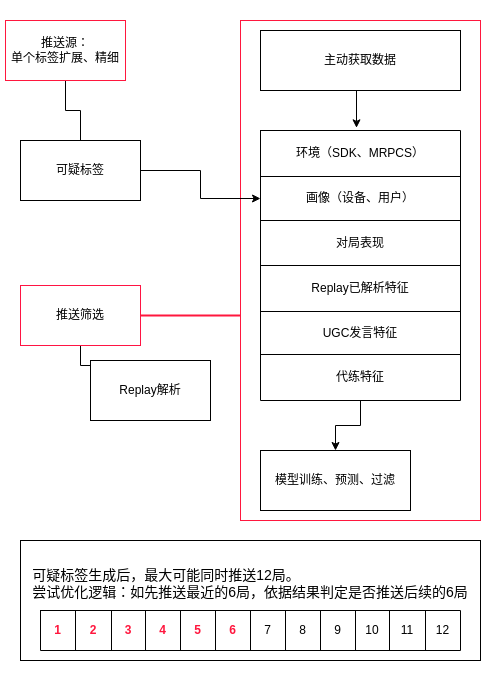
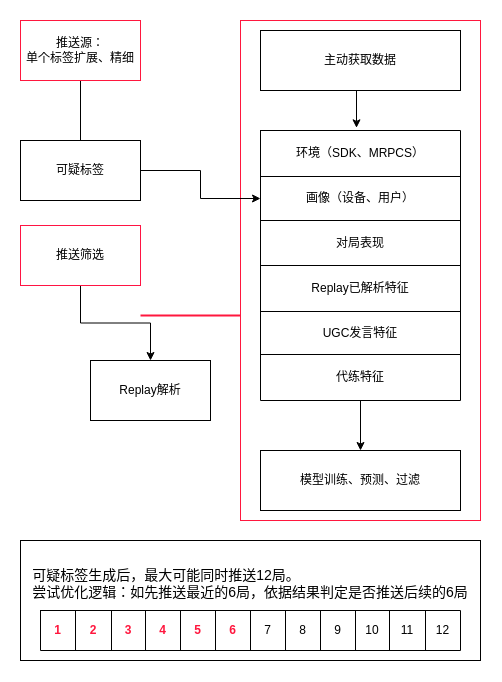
  <mxCell id="0" />
  <mxCell id="1" parent="0" />
  <mxCell id="2" value="&lt;div style=&quot;text-align: left; font-size: 14px;&quot;&gt;&lt;span style=&quot;background-color: initial; font-size: 14px;&quot;&gt;可疑标签生成后，最大可能同时推送12局。&lt;/span&gt;&lt;/div&gt;&lt;span style=&quot;font-size: 14px;&quot;&gt;尝试优化逻辑：如先推送最近的6局，依据结果判定是否推送后续的6局&lt;br&gt;&lt;br&gt;&lt;br&gt;&lt;/span&gt;" style="rounded=0;whiteSpace=wrap;html=1;strokeColor=#000000;fontSize=14;" vertex="1" parent="1"><mxGeometry x="20" y="540" width="460" height="120" as="geometry" /></mxCell>
  <mxCell id="3" value="" style="rounded=0;whiteSpace=wrap;html=1;strokeColor=#FF173E;" vertex="1" parent="1"><mxGeometry x="240" y="20" width="240" height="500" as="geometry" /></mxCell>
  <mxCell id="4" style="edgeStyle=orthogonalEdgeStyle;rounded=0;orthogonalLoop=1;jettySize=auto;html=1;" edge="1" parent="1" source="5" target="13"><mxGeometry relative="1" as="geometry" /></mxCell>
  <mxCell id="5" value="可疑标签" style="rounded=0;whiteSpace=wrap;html=1;" vertex="1" parent="1"><mxGeometry x="20" y="140" width="120" height="60" as="geometry" /></mxCell>
  <mxCell id="6" value="" style="edgeStyle=orthogonalEdgeStyle;rounded=0;orthogonalLoop=1;jettySize=auto;html=1;" edge="1" parent="1" source="7" target="26"><mxGeometry relative="1" as="geometry" /></mxCell>
- <mxCell id="7" value="推送筛选" style="rounded=0;whiteSpace=wrap;html=1;strokeColor=#FF1443;" vertex="1" parent="1"><mxGeometry x="20" y="285" width="120" height="60" as="geometry" /></mxCell>
+ <mxCell id="7" value="推送筛选" style="rounded=0;whiteSpace=wrap;html=1;strokeColor=#FF1443;" vertex="1" parent="1"><mxGeometry x="20" y="225" width="120" height="60" as="geometry" /></mxCell>
  <mxCell id="8" value="" style="edgeStyle=orthogonalEdgeStyle;rounded=0;orthogonalLoop=1;jettySize=auto;html=1;" edge="1" parent="1" source="9" target="27"><mxGeometry relative="1" as="geometry" /></mxCell>
  <mxCell id="9" value="" style="shape=table;html=1;whiteSpace=wrap;startSize=0;container=1;collapsible=0;childLayout=tableLayout;" vertex="1" parent="1"><mxGeometry x="260" y="130" width="200" height="270" as="geometry" /></mxCell>
  <mxCell id="10" style="shape=tableRow;horizontal=0;startSize=0;swimlaneHead=0;swimlaneBody=0;top=0;left=0;bottom=0;right=0;collapsible=0;dropTarget=0;fillColor=none;points=[[0,0.5],[1,0.5]];portConstraint=eastwest;" vertex="1" parent="9"><mxGeometry width="200" height="46" as="geometry" /></mxCell>
  <mxCell id="11" value="环境（SDK、MRPCS）" style="shape=partialRectangle;html=1;whiteSpace=wrap;connectable=0;fillColor=none;top=0;left=0;bottom=0;right=0;overflow=hidden;" vertex="1" parent="10"><mxGeometry width="200" height="46" as="geometry"><mxRectangle width="200" height="46" as="alternateBounds" /></mxGeometry></mxCell>
  <mxCell id="12" style="shape=tableRow;horizontal=0;startSize=0;swimlaneHead=0;swimlaneBody=0;top=0;left=0;bottom=0;right=0;collapsible=0;dropTarget=0;fillColor=none;points=[[0,0.5],[1,0.5]];portConstraint=eastwest;" vertex="1" parent="9"><mxGeometry y="46" width="200" height="44" as="geometry" /></mxCell>
  <mxCell id="13" value="画像（设备、用户）" style="shape=partialRectangle;html=1;whiteSpace=wrap;connectable=0;fillColor=none;top=0;left=0;bottom=0;right=0;overflow=hidden;" vertex="1" parent="12"><mxGeometry width="200" height="44" as="geometry"><mxRectangle width="200" height="44" as="alternateBounds" /></mxGeometry></mxCell>
  <mxCell id="14" style="shape=tableRow;horizontal=0;startSize=0;swimlaneHead=0;swimlaneBody=0;top=0;left=0;bottom=0;right=0;collapsible=0;dropTarget=0;fillColor=none;points=[[0,0.5],[1,0.5]];portConstraint=eastwest;" vertex="1" parent="9"><mxGeometry y="90" width="200" height="45" as="geometry" /></mxCell>
  <mxCell id="15" value="对局表现" style="shape=partialRectangle;html=1;whiteSpace=wrap;connectable=0;fillColor=none;top=0;left=0;bottom=0;right=0;overflow=hidden;" vertex="1" parent="14"><mxGeometry width="200" height="45" as="geometry"><mxRectangle width="200" height="45" as="alternateBounds" /></mxGeometry></mxCell>
  <mxCell id="16" value="" style="shape=tableRow;horizontal=0;startSize=0;swimlaneHead=0;swimlaneBody=0;top=0;left=0;bottom=0;right=0;collapsible=0;dropTarget=0;fillColor=none;points=[[0,0.5],[1,0.5]];portConstraint=eastwest;" vertex="1" parent="9"><mxGeometry y="135" width="200" height="46" as="geometry" /></mxCell>
  <mxCell id="17" value="Replay已解析特征" style="shape=partialRectangle;html=1;whiteSpace=wrap;connectable=0;fillColor=none;top=0;left=0;bottom=0;right=0;overflow=hidden;" vertex="1" parent="16"><mxGeometry width="200" height="46" as="geometry"><mxRectangle width="200" height="46" as="alternateBounds" /></mxGeometry></mxCell>
  <mxCell id="18" value="" style="shape=tableRow;horizontal=0;startSize=0;swimlaneHead=0;swimlaneBody=0;top=0;left=0;bottom=0;right=0;collapsible=0;dropTarget=0;fillColor=none;points=[[0,0.5],[1,0.5]];portConstraint=eastwest;" vertex="1" parent="9"><mxGeometry y="181" width="200" height="43" as="geometry" /></mxCell>
  <mxCell id="19" value="UGC发言特征" style="shape=partialRectangle;html=1;whiteSpace=wrap;connectable=0;fillColor=none;top=0;left=0;bottom=0;right=0;overflow=hidden;" vertex="1" parent="18"><mxGeometry width="200" height="43" as="geometry"><mxRectangle width="200" height="43" as="alternateBounds" /></mxGeometry></mxCell>
  <mxCell id="20" value="" style="shape=tableRow;horizontal=0;startSize=0;swimlaneHead=0;swimlaneBody=0;top=0;left=0;bottom=0;right=0;collapsible=0;dropTarget=0;fillColor=none;points=[[0,0.5],[1,0.5]];portConstraint=eastwest;" vertex="1" parent="9"><mxGeometry y="224" width="200" height="46" as="geometry" /></mxCell>
  <mxCell id="21" value="代练特征" style="shape=partialRectangle;html=1;whiteSpace=wrap;connectable=0;fillColor=none;top=0;left=0;bottom=0;right=0;overflow=hidden;" vertex="1" parent="20"><mxGeometry width="200" height="46" as="geometry"><mxRectangle width="200" height="46" as="alternateBounds" /></mxGeometry></mxCell>
  <mxCell id="22" style="edgeStyle=orthogonalEdgeStyle;rounded=0;orthogonalLoop=1;jettySize=auto;html=1;exitX=0.5;exitY=1;exitDx=0;exitDy=0;entryX=0.5;entryY=0;entryDx=0;entryDy=0;endArrow=none;" edge="1" parent="1" source="23" target="5"><mxGeometry relative="1" as="geometry" /></mxCell>
- <mxCell id="23" value="推送源：&lt;br&gt;单个标签扩展、精细" style="rounded=0;whiteSpace=wrap;html=1;strokeColor=#FF173E;" vertex="1" parent="1"><mxGeometry x="5" y="20" width="120" height="60" as="geometry" /></mxCell>
+ <mxCell id="23" value="推送源：&lt;br&gt;单个标签扩展、精细" style="rounded=0;whiteSpace=wrap;html=1;strokeColor=#FF173E;" vertex="1" parent="1"><mxGeometry x="20" y="20" width="120" height="60" as="geometry" /></mxCell>
  <mxCell id="24" style="edgeStyle=orthogonalEdgeStyle;rounded=0;orthogonalLoop=1;jettySize=auto;html=1;exitX=0.5;exitY=1;exitDx=0;exitDy=0;entryX=0.48;entryY=-0.058;entryDx=0;entryDy=0;entryPerimeter=0;" edge="1" parent="1" source="25" target="10"><mxGeometry relative="1" as="geometry" /></mxCell>
  <mxCell id="25" value="主动获取数据" style="rounded=0;whiteSpace=wrap;html=1;" vertex="1" parent="1"><mxGeometry x="260" y="30" width="200" height="60" as="geometry" /></mxCell>
  <mxCell id="26" value="Replay解析" style="rounded=0;whiteSpace=wrap;html=1;" vertex="1" parent="1"><mxGeometry x="90" y="360" width="120" height="60" as="geometry" /></mxCell>
- <mxCell id="27" value="模型训练、预测、过滤" style="whiteSpace=wrap;html=1;startSize=0;" vertex="1" parent="1"><mxGeometry x="260" y="450" width="150" height="60" as="geometry" /></mxCell>
+ <mxCell id="27" value="模型训练、预测、过滤" style="whiteSpace=wrap;html=1;startSize=0;" vertex="1" parent="1"><mxGeometry x="260" y="450" width="200" height="60" as="geometry" /></mxCell>
  <mxCell id="28" value="" style="line;strokeWidth=2;html=1;strokeColor=#FF173E;" vertex="1" parent="1"><mxGeometry x="140" y="310" width="100" height="10" as="geometry" /></mxCell>
  <mxCell id="29" value="" style="shape=table;html=1;whiteSpace=wrap;startSize=0;container=1;collapsible=0;childLayout=tableLayout;strokeColor=#000000;" vertex="1" parent="1"><mxGeometry x="40" y="610" width="420" height="40" as="geometry" /></mxCell>
  <mxCell id="30" value="" style="shape=tableRow;horizontal=0;startSize=0;swimlaneHead=0;swimlaneBody=0;top=0;left=0;bottom=0;right=0;collapsible=0;dropTarget=0;fillColor=none;points=[[0,0.5],[1,0.5]];portConstraint=eastwest;strokeColor=#FF173E;" vertex="1" parent="29"><mxGeometry width="420" height="40" as="geometry" /></mxCell>
  <mxCell id="31" value="1" style="shape=partialRectangle;html=1;whiteSpace=wrap;connectable=0;fillColor=none;top=0;left=0;bottom=0;right=0;overflow=hidden;strokeColor=#FF173E;fontColor=#FF173E;fontStyle=1" vertex="1" parent="30"><mxGeometry width="35" height="40" as="geometry"><mxRectangle width="35" height="40" as="alternateBounds" /></mxGeometry></mxCell>
  <mxCell id="32" value="2" style="shape=partialRectangle;html=1;whiteSpace=wrap;connectable=0;fillColor=none;top=0;left=0;bottom=0;right=0;overflow=hidden;strokeColor=#FF173E;fontColor=#FF173E;fontStyle=1" vertex="1" parent="30"><mxGeometry x="35" width="36" height="40" as="geometry"><mxRectangle width="36" height="40" as="alternateBounds" /></mxGeometry></mxCell>
  <mxCell id="33" value="3" style="shape=partialRectangle;html=1;whiteSpace=wrap;connectable=0;fillColor=none;top=0;left=0;bottom=0;right=0;overflow=hidden;strokeColor=#FF173E;fontColor=#FF173E;fontStyle=1" vertex="1" parent="30"><mxGeometry x="71" width="34" height="40" as="geometry"><mxRectangle width="34" height="40" as="alternateBounds" /></mxGeometry></mxCell>
  <mxCell id="34" value="4" style="shape=partialRectangle;html=1;whiteSpace=wrap;connectable=0;fillColor=none;top=0;left=0;bottom=0;right=0;overflow=hidden;strokeColor=#FF173E;fontColor=#FF173E;fontStyle=1" vertex="1" parent="30"><mxGeometry x="105" width="35" height="40" as="geometry"><mxRectangle width="35" height="40" as="alternateBounds" /></mxGeometry></mxCell>
  <mxCell id="35" value="5" style="shape=partialRectangle;html=1;whiteSpace=wrap;connectable=0;fillColor=none;top=0;left=0;bottom=0;right=0;overflow=hidden;strokeColor=#FF173E;fontColor=#FF173E;fontStyle=1" vertex="1" parent="30"><mxGeometry x="140" width="35" height="40" as="geometry"><mxRectangle width="35" height="40" as="alternateBounds" /></mxGeometry></mxCell>
  <mxCell id="36" value="6" style="shape=partialRectangle;html=1;whiteSpace=wrap;connectable=0;fillColor=none;top=0;left=0;bottom=0;right=0;overflow=hidden;strokeColor=#FF173E;fontColor=#FF173E;fontStyle=1" vertex="1" parent="30"><mxGeometry x="175" width="35" height="40" as="geometry"><mxRectangle width="35" height="40" as="alternateBounds" /></mxGeometry></mxCell>
  <mxCell id="37" value="7" style="shape=partialRectangle;html=1;whiteSpace=wrap;connectable=0;fillColor=none;top=0;left=0;bottom=0;right=0;overflow=hidden;strokeColor=#FF173E;" vertex="1" parent="30"><mxGeometry x="210" width="35" height="40" as="geometry"><mxRectangle width="35" height="40" as="alternateBounds" /></mxGeometry></mxCell>
  <mxCell id="38" value="8" style="shape=partialRectangle;html=1;whiteSpace=wrap;connectable=0;fillColor=none;top=0;left=0;bottom=0;right=0;overflow=hidden;strokeColor=#FF173E;" vertex="1" parent="30"><mxGeometry x="245" width="35" height="40" as="geometry"><mxRectangle width="35" height="40" as="alternateBounds" /></mxGeometry></mxCell>
  <mxCell id="39" value="9" style="shape=partialRectangle;html=1;whiteSpace=wrap;connectable=0;fillColor=none;top=0;left=0;bottom=0;right=0;overflow=hidden;strokeColor=#FF173E;" vertex="1" parent="30"><mxGeometry x="280" width="35" height="40" as="geometry"><mxRectangle width="35" height="40" as="alternateBounds" /></mxGeometry></mxCell>
  <mxCell id="40" value="10" style="shape=partialRectangle;html=1;whiteSpace=wrap;connectable=0;fillColor=none;top=0;left=0;bottom=0;right=0;overflow=hidden;strokeColor=#FF173E;" vertex="1" parent="30"><mxGeometry x="315" width="34" height="40" as="geometry"><mxRectangle width="34" height="40" as="alternateBounds" /></mxGeometry></mxCell>
  <mxCell id="41" value="11" style="shape=partialRectangle;html=1;whiteSpace=wrap;connectable=0;fillColor=none;top=0;left=0;bottom=0;right=0;overflow=hidden;strokeColor=#FF173E;" vertex="1" parent="30"><mxGeometry x="349" width="36" height="40" as="geometry"><mxRectangle width="36" height="40" as="alternateBounds" /></mxGeometry></mxCell>
  <mxCell id="42" value="12" style="shape=partialRectangle;html=1;whiteSpace=wrap;connectable=0;fillColor=none;top=0;left=0;bottom=0;right=0;overflow=hidden;strokeColor=#FF173E;" vertex="1" parent="30"><mxGeometry x="385" width="35" height="40" as="geometry"><mxRectangle width="35" height="40" as="alternateBounds" /></mxGeometry></mxCell>
